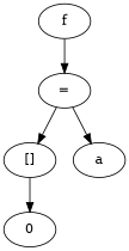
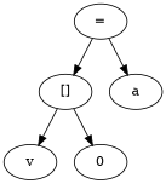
  digraph {
-   n1 [label=f]
    n2 [label="="]
    n3 [label="[]"]
    n4 [label=a]
+   n5 [label=v]
    n6 [label=0]
-   n1 -> n2
    n2 -> n3
    n2 -> n4
+   n3 -> n5
    n3 -> n6
  }
